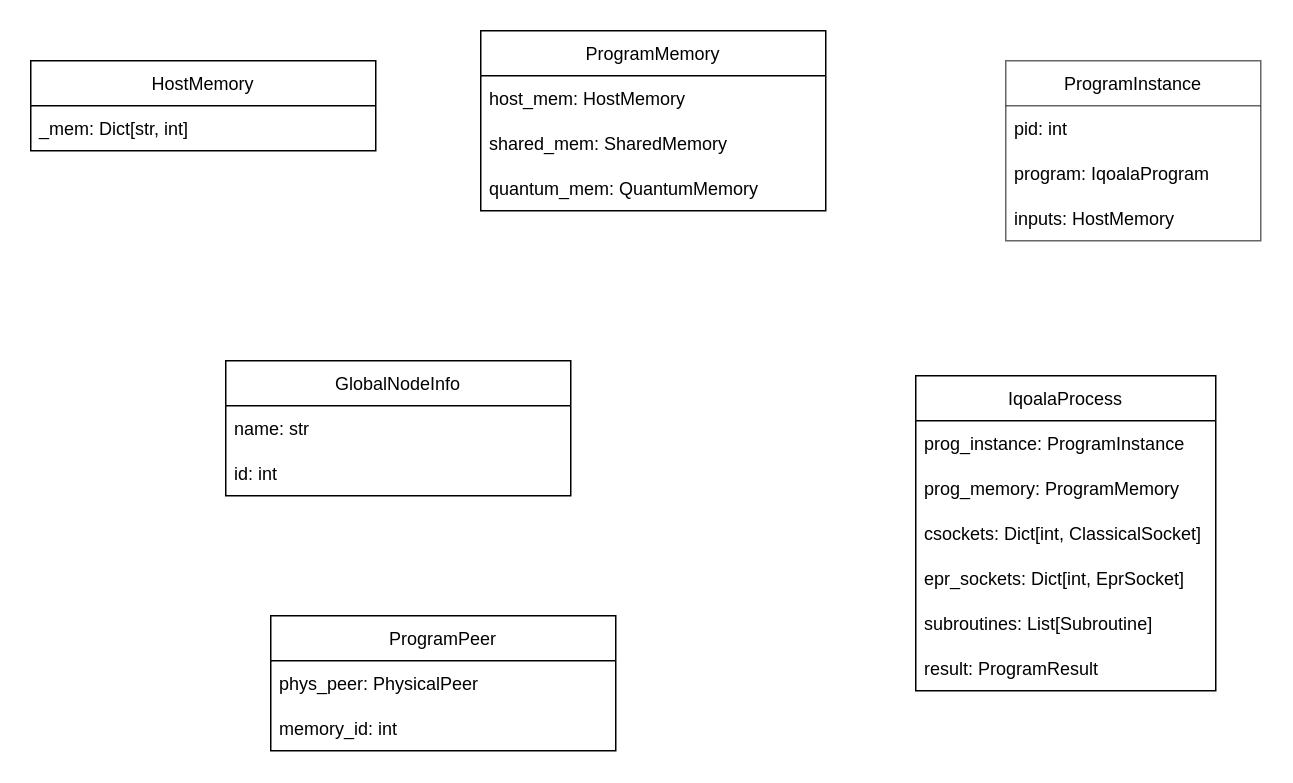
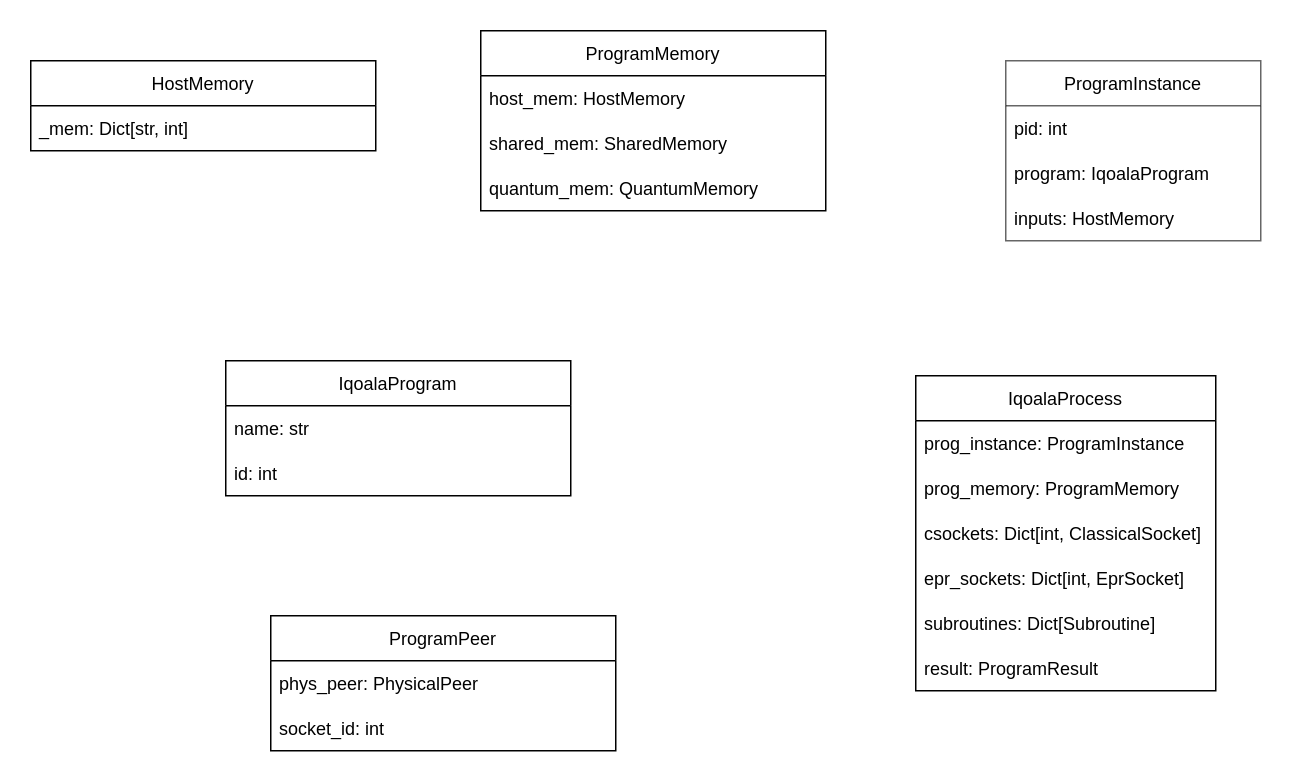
  <mxCell id="0" />
  <mxCell id="1" parent="0" />
  <mxCell id="2" value="ProgramMemory" style="swimlane;fontStyle=0;childLayout=stackLayout;horizontal=1;startSize=30;horizontalStack=0;resizeParent=1;resizeParentMax=0;resizeLast=0;collapsible=1;marginBottom=0;fillStyle=auto;swimlaneFillColor=none;" parent="1" vertex="1"><mxGeometry x="320" y="20" width="230" height="120" as="geometry"><mxRectangle x="350" y="350" width="60" height="30" as="alternateBounds" /></mxGeometry></mxCell>
  <mxCell id="3" value="host_mem: HostMemory" style="text;strokeColor=none;fillColor=none;align=left;verticalAlign=middle;spacingLeft=4;spacingRight=4;overflow=hidden;points=[[0,0.5],[1,0.5]];portConstraint=eastwest;rotatable=0;" parent="2" vertex="1"><mxGeometry y="30" width="230" height="30" as="geometry" /></mxCell>
  <mxCell id="4" value="shared_mem: SharedMemory" style="text;strokeColor=none;fillColor=none;align=left;verticalAlign=middle;spacingLeft=4;spacingRight=4;overflow=hidden;points=[[0,0.5],[1,0.5]];portConstraint=eastwest;rotatable=0;" parent="2" vertex="1"><mxGeometry y="60" width="230" height="30" as="geometry" /></mxCell>
  <mxCell id="5" value="quantum_mem: QuantumMemory" style="text;strokeColor=none;fillColor=none;align=left;verticalAlign=middle;spacingLeft=4;spacingRight=4;overflow=hidden;points=[[0,0.5],[1,0.5]];portConstraint=eastwest;rotatable=0;" parent="2" vertex="1"><mxGeometry y="90" width="230" height="30" as="geometry" /></mxCell>
  <mxCell id="6" value="IqoalaProcess" style="swimlane;fontStyle=0;childLayout=stackLayout;horizontal=1;startSize=30;horizontalStack=0;resizeParent=1;resizeParentMax=0;resizeLast=0;collapsible=1;marginBottom=0;" parent="1" vertex="1"><mxGeometry x="610" y="250" width="200" height="210" as="geometry"><mxRectangle x="350" y="350" width="60" height="30" as="alternateBounds" /></mxGeometry></mxCell>
  <mxCell id="7" value="prog_instance: ProgramInstance" style="text;strokeColor=none;fillColor=none;align=left;verticalAlign=middle;spacingLeft=4;spacingRight=4;overflow=hidden;points=[[0,0.5],[1,0.5]];portConstraint=eastwest;rotatable=0;" parent="6" vertex="1"><mxGeometry y="30" width="200" height="30" as="geometry" /></mxCell>
  <mxCell id="8" value="prog_memory: ProgramMemory" style="text;strokeColor=none;fillColor=none;align=left;verticalAlign=middle;spacingLeft=4;spacingRight=4;overflow=hidden;points=[[0,0.5],[1,0.5]];portConstraint=eastwest;rotatable=0;" parent="6" vertex="1"><mxGeometry y="60" width="200" height="30" as="geometry" /></mxCell>
  <mxCell id="9" value="csockets: Dict[int, ClassicalSocket]" style="text;strokeColor=none;fillColor=none;align=left;verticalAlign=middle;spacingLeft=4;spacingRight=4;overflow=hidden;points=[[0,0.5],[1,0.5]];portConstraint=eastwest;rotatable=0;" parent="6" vertex="1"><mxGeometry y="90" width="200" height="30" as="geometry" /></mxCell>
  <mxCell id="10" value="epr_sockets: Dict[int, EprSocket]" style="text;strokeColor=none;fillColor=none;align=left;verticalAlign=middle;spacingLeft=4;spacingRight=4;overflow=hidden;points=[[0,0.5],[1,0.5]];portConstraint=eastwest;rotatable=0;" parent="6" vertex="1"><mxGeometry y="120" width="200" height="30" as="geometry" /></mxCell>
- <mxCell id="11" value="subroutines: List[Subroutine]" style="text;strokeColor=none;fillColor=none;align=left;verticalAlign=middle;spacingLeft=4;spacingRight=4;overflow=hidden;points=[[0,0.5],[1,0.5]];portConstraint=eastwest;rotatable=0;" parent="6" vertex="1"><mxGeometry y="150" width="200" height="30" as="geometry" /></mxCell>
+ <mxCell id="11" value="subroutines: Dict[Subroutine]" style="text;strokeColor=none;fillColor=none;align=left;verticalAlign=middle;spacingLeft=4;spacingRight=4;overflow=hidden;points=[[0,0.5],[1,0.5]];portConstraint=eastwest;rotatable=0;" parent="6" vertex="1"><mxGeometry y="150" width="200" height="30" as="geometry" /></mxCell>
  <mxCell id="12" value="result: ProgramResult" style="text;strokeColor=none;fillColor=none;align=left;verticalAlign=middle;spacingLeft=4;spacingRight=4;overflow=hidden;points=[[0,0.5],[1,0.5]];portConstraint=eastwest;rotatable=0;" parent="6" vertex="1"><mxGeometry y="180" width="200" height="30" as="geometry" /></mxCell>
  <mxCell id="13" value="ProgramInstance" style="swimlane;fontStyle=0;childLayout=stackLayout;horizontal=1;startSize=30;horizontalStack=0;resizeParent=1;resizeParentMax=0;resizeLast=0;collapsible=1;marginBottom=0;strokeColor=default;fillStyle=cross-hatch;fillColor=#FFFFFF;opacity=60;" parent="1" vertex="1"><mxGeometry x="670" y="40" width="170" height="120" as="geometry"><mxRectangle x="350" y="350" width="60" height="30" as="alternateBounds" /></mxGeometry></mxCell>
  <mxCell id="14" value="pid: int" style="text;strokeColor=none;fillColor=none;align=left;verticalAlign=middle;spacingLeft=4;spacingRight=4;overflow=hidden;points=[[0,0.5],[1,0.5]];portConstraint=eastwest;rotatable=0;" parent="13" vertex="1"><mxGeometry y="30" width="170" height="30" as="geometry" /></mxCell>
  <mxCell id="15" value="program: IqoalaProgram" style="text;strokeColor=none;fillColor=none;align=left;verticalAlign=middle;spacingLeft=4;spacingRight=4;overflow=hidden;points=[[0,0.5],[1,0.5]];portConstraint=eastwest;rotatable=0;" parent="13" vertex="1"><mxGeometry y="60" width="170" height="30" as="geometry" /></mxCell>
  <mxCell id="16" value="inputs: HostMemory" style="text;strokeColor=none;fillColor=none;align=left;verticalAlign=middle;spacingLeft=4;spacingRight=4;overflow=hidden;points=[[0,0.5],[1,0.5]];portConstraint=eastwest;rotatable=0;" parent="13" vertex="1"><mxGeometry y="90" width="170" height="30" as="geometry" /></mxCell>
- <mxCell id="17" value="GlobalNodeInfo" style="swimlane;fontStyle=0;childLayout=stackLayout;horizontal=1;startSize=30;horizontalStack=0;resizeParent=1;resizeParentMax=0;resizeLast=0;collapsible=1;marginBottom=0;" parent="1" vertex="1"><mxGeometry x="150" y="240" width="230" height="90" as="geometry"><mxRectangle x="350" y="350" width="60" height="30" as="alternateBounds" /></mxGeometry></mxCell>
+ <mxCell id="17" value="IqoalaProgram" style="swimlane;fontStyle=0;childLayout=stackLayout;horizontal=1;startSize=30;horizontalStack=0;resizeParent=1;resizeParentMax=0;resizeLast=0;collapsible=1;marginBottom=0;" parent="1" vertex="1"><mxGeometry x="150" y="240" width="230" height="90" as="geometry"><mxRectangle x="350" y="350" width="60" height="30" as="alternateBounds" /></mxGeometry></mxCell>
  <mxCell id="18" value="name: str" style="text;strokeColor=none;fillColor=none;align=left;verticalAlign=middle;spacingLeft=4;spacingRight=4;overflow=hidden;points=[[0,0.5],[1,0.5]];portConstraint=eastwest;rotatable=0;" parent="17" vertex="1"><mxGeometry y="30" width="230" height="30" as="geometry" /></mxCell>
  <mxCell id="19" value="id: int" style="text;strokeColor=none;fillColor=none;align=left;verticalAlign=middle;spacingLeft=4;spacingRight=4;overflow=hidden;points=[[0,0.5],[1,0.5]];portConstraint=eastwest;rotatable=0;" parent="17" vertex="1"><mxGeometry y="60" width="230" height="30" as="geometry" /></mxCell>
  <mxCell id="20" value="ProgramPeer" style="swimlane;fontStyle=0;childLayout=stackLayout;horizontal=1;startSize=30;horizontalStack=0;resizeParent=1;resizeParentMax=0;resizeLast=0;collapsible=1;marginBottom=0;" parent="1" vertex="1"><mxGeometry x="180" y="410" width="230" height="90" as="geometry"><mxRectangle x="350" y="350" width="60" height="30" as="alternateBounds" /></mxGeometry></mxCell>
  <mxCell id="21" value="phys_peer: PhysicalPeer" style="text;strokeColor=none;fillColor=none;align=left;verticalAlign=middle;spacingLeft=4;spacingRight=4;overflow=hidden;points=[[0,0.5],[1,0.5]];portConstraint=eastwest;rotatable=0;" parent="20" vertex="1"><mxGeometry y="30" width="230" height="30" as="geometry" /></mxCell>
- <mxCell id="22" value="memory_id: int" style="text;strokeColor=none;fillColor=none;align=left;verticalAlign=middle;spacingLeft=4;spacingRight=4;overflow=hidden;points=[[0,0.5],[1,0.5]];portConstraint=eastwest;rotatable=0;" parent="20" vertex="1"><mxGeometry y="60" width="230" height="30" as="geometry" /></mxCell>
+ <mxCell id="22" value="socket_id: int" style="text;strokeColor=none;fillColor=none;align=left;verticalAlign=middle;spacingLeft=4;spacingRight=4;overflow=hidden;points=[[0,0.5],[1,0.5]];portConstraint=eastwest;rotatable=0;" parent="20" vertex="1"><mxGeometry y="60" width="230" height="30" as="geometry" /></mxCell>
  <mxCell id="23" value="HostMemory" style="swimlane;fontStyle=0;childLayout=stackLayout;horizontal=1;startSize=30;horizontalStack=0;resizeParent=1;resizeParentMax=0;resizeLast=0;collapsible=1;marginBottom=0;fillStyle=auto;swimlaneFillColor=none;" vertex="1" parent="1"><mxGeometry x="20" y="40" width="230" height="60" as="geometry"><mxRectangle x="350" y="350" width="60" height="30" as="alternateBounds" /></mxGeometry></mxCell>
  <mxCell id="24" value="_mem: Dict[str, int]" style="text;strokeColor=none;fillColor=none;align=left;verticalAlign=middle;spacingLeft=4;spacingRight=4;overflow=hidden;points=[[0,0.5],[1,0.5]];portConstraint=eastwest;rotatable=0;" vertex="1" parent="23"><mxGeometry y="30" width="230" height="30" as="geometry" /></mxCell>
